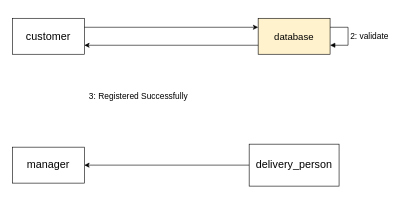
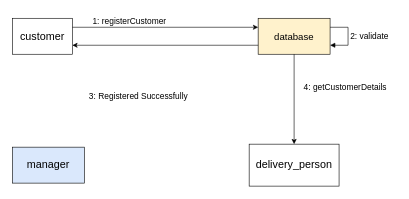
  <mxCell id="0" />
  <mxCell id="1" parent="0" />
- <mxCell id="2" value="&lt;font style=&quot;font-size: 18px;&quot;&gt;customer&lt;/font&gt;" style="rounded=0;whiteSpace=wrap;html=1;" vertex="1" parent="1"><mxGeometry x="20" y="30" width="120" height="60" as="geometry" /></mxCell>
+ <mxCell id="2" value="&lt;font style=&quot;font-size: 18px;&quot;&gt;customer&lt;/font&gt;" style="rounded=0;whiteSpace=wrap;html=1;" vertex="1" parent="1"><mxGeometry x="20" y="30" width="100" height="60" as="geometry" /></mxCell>
  <mxCell id="3" value="&lt;font size=&quot;3&quot;&gt;database&lt;/font&gt;" style="rounded=0;whiteSpace=wrap;html=1;fillColor=#fff2cc;" vertex="1" parent="1"><mxGeometry x="430" y="30" width="120" height="60" as="geometry" /></mxCell>
  <mxCell id="4" value="&lt;font style=&quot;font-size: 18px;&quot;&gt;delivery_person&lt;/font&gt;" style="rounded=0;whiteSpace=wrap;html=1;" vertex="1" parent="1"><mxGeometry x="415" y="240" width="150" height="70" as="geometry" /></mxCell>
- <mxCell id="5" value="&lt;font style=&quot;font-size: 18px;&quot;&gt;manager&lt;/font&gt;" style="rounded=0;whiteSpace=wrap;html=1;" vertex="1" parent="1"><mxGeometry x="20" y="245" width="120" height="60" as="geometry" /></mxCell>
+ <mxCell id="5" value="&lt;font style=&quot;font-size: 18px;&quot;&gt;manager&lt;/font&gt;" style="rounded=0;whiteSpace=wrap;html=1;fillColor=#dae8fc;" vertex="1" parent="1"><mxGeometry x="20" y="245" width="120" height="60" as="geometry" /></mxCell>
  <mxCell id="6" value="" style="endArrow=classic;html=1;rounded=0;exitX=1;exitY=0.25;exitDx=0;exitDy=0;entryX=0;entryY=0.25;entryDx=0;entryDy=0;" edge="1" parent="1" source="2" target="3"><mxGeometry width="50" height="50" relative="1" as="geometry"><mxPoint x="270" y="240" as="sourcePoint" /><mxPoint x="320" y="190" as="targetPoint" /></mxGeometry></mxCell>
+ <mxCell id="7" value="&lt;font style=&quot;font-size: 14px;&quot;&gt;1: registerCustomer&lt;/font&gt;" style="text;html=1;align=center;verticalAlign=middle;resizable=0;points=[];autosize=1;strokeColor=none;fillColor=none;" vertex="1" parent="1"><mxGeometry x="140" y="20" width="150" height="30" as="geometry" /></mxCell>
  <mxCell id="8" value="&lt;font style=&quot;font-size: 14px;&quot;&gt;2: validate&lt;/font&gt;" style="html=1;align=left;spacingLeft=2;endArrow=block;rounded=0;edgeStyle=orthogonalEdgeStyle;curved=0;rounded=0;exitX=1;exitY=0.25;exitDx=0;exitDy=0;entryX=1;entryY=0.75;entryDx=0;entryDy=0;" edge="1" target="3" parent="1" source="3"><mxGeometry relative="1" as="geometry"><mxPoint x="550" y="45" as="sourcePoint" /><Array as="points"><mxPoint x="580" y="45" /><mxPoint x="580" y="75" /></Array><mxPoint x="555" y="75" as="targetPoint" /></mxGeometry></mxCell>
  <mxCell id="9" value="" style="endArrow=classic;html=1;rounded=0;exitX=0;exitY=0.75;exitDx=0;exitDy=0;entryX=1;entryY=0.75;entryDx=0;entryDy=0;" edge="1" parent="1" source="3" target="2"><mxGeometry width="50" height="50" relative="1" as="geometry"><mxPoint x="440" y="55" as="sourcePoint" /><mxPoint x="150" y="55" as="targetPoint" /></mxGeometry></mxCell>
  <mxCell id="10" value="&lt;font style=&quot;font-size: 14px;&quot;&gt;3: Registered Successfully&lt;/font&gt;" style="text;html=1;align=center;verticalAlign=middle;resizable=0;points=[];autosize=1;strokeColor=none;fillColor=none;" vertex="1" parent="1"><mxGeometry x="135" y="145" width="190" height="30" as="geometry" /></mxCell>
- <mxCell id="13" value="" style="endArrow=classic;html=1;rounded=0;exitX=0;exitY=0.5;exitDx=0;exitDy=0;entryX=1;entryY=0.5;entryDx=0;entryDy=0;" edge="1" parent="1" source="4" target="5"><mxGeometry width="50" height="50" relative="1" as="geometry"><mxPoint x="420" y="270" as="sourcePoint" /><mxPoint x="130" y="270" as="targetPoint" /></mxGeometry></mxCell>
+ <mxCell id="11" value="" style="endArrow=classic;html=1;rounded=0;exitX=0.5;exitY=1;exitDx=0;exitDy=0;entryX=0.5;entryY=0;entryDx=0;entryDy=0;" edge="1" parent="1" source="3" target="4"><mxGeometry width="50" height="50" relative="1" as="geometry"><mxPoint x="440" y="85" as="sourcePoint" /><mxPoint x="150" y="85" as="targetPoint" /></mxGeometry></mxCell>
+ <mxCell id="12" value="&lt;font style=&quot;font-size: 14px;&quot;&gt;4: getCustomerDetails&lt;/font&gt;" style="text;html=1;align=center;verticalAlign=middle;resizable=0;points=[];autosize=1;strokeColor=none;fillColor=none;" vertex="1" parent="1"><mxGeometry x="490" y="130" width="170" height="30" as="geometry" /></mxCell>
